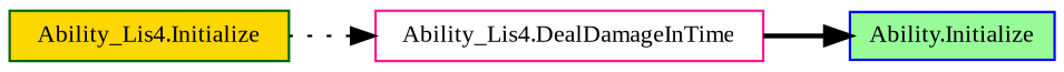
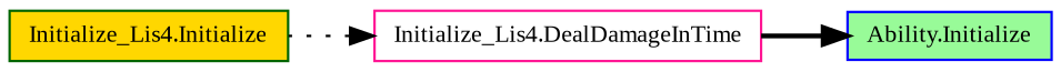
  digraph {
    fontname="Liberation Serif"
    rankdir=RL
    node [fontname="Liberation Serif" fontsize=10 shape=record style=filled]
    edge [color=black dir=back fontname="Liberation Serif" fontsize=10 labelfontname=Helvetica labelfontsize=10]
    n1 [color=blue fillcolor=palegreen fontcolor=black height=0.2 label="Ability.Initialize" width=0.4]
-   n2 [color=deeppink fillcolor=white height=0.2 label="Ability_Lis4.DealDamageInTime" width=0.4]
-   n3 [color=darkgreen fillcolor=gold height=0.2 label="Ability_Lis4.Initialize" width=0.4]
+   n2 [color=deeppink fillcolor=white height=0.2 label="Initialize_Lis4.DealDamageInTime" width=0.4]
+   n3 [color=darkgreen fillcolor=gold height=0.2 label="Initialize_Lis4.Initialize" width=0.4]
    n1 -> n2 [style=bold]
    n2 -> n3 [style=dotted]
  }
